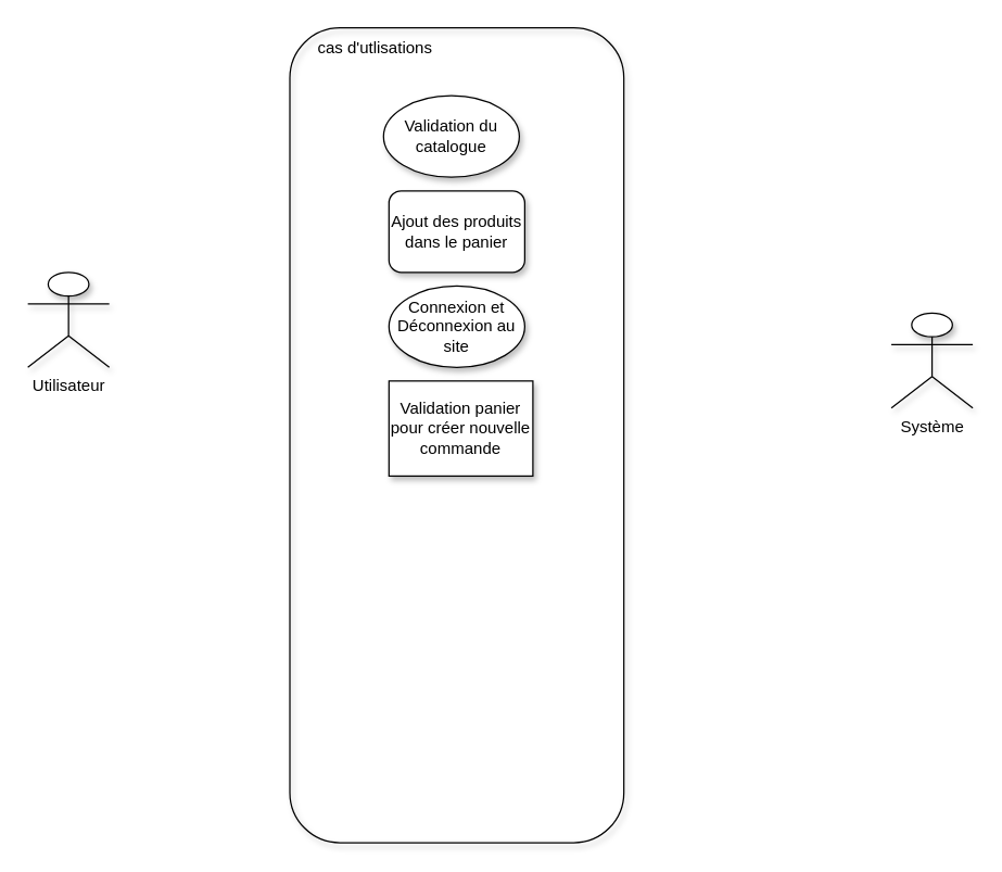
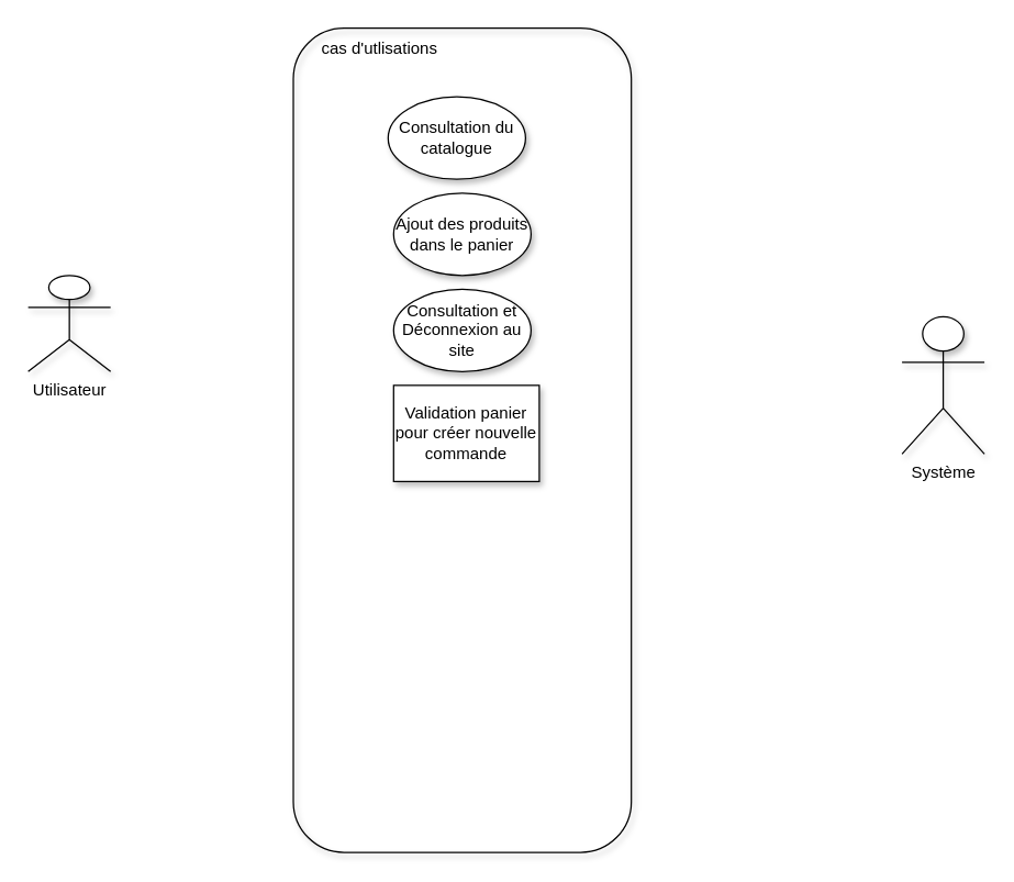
  <mxCell id="0" />
  <mxCell id="1" parent="0" />
  <mxCell id="2" value="Utilisateur&lt;br&gt;&lt;br&gt;" style="shape=umlActor;verticalLabelPosition=bottom;verticalAlign=top;html=1;outlineConnect=0;shadow=1;sketch=0;" parent="1" vertex="1"><mxGeometry x="20" y="200" width="60" height="70" as="geometry" /></mxCell>
- <mxCell id="3" value="Validation du catalogue" style="ellipse;whiteSpace=wrap;html=1;sketch=0;shadow=1;" parent="1" vertex="1"><mxGeometry x="282" y="70" width="100" height="60" as="geometry" /></mxCell>
+ <mxCell id="3" value="Consultation du catalogue" style="ellipse;whiteSpace=wrap;html=1;sketch=0;shadow=1;" parent="1" vertex="1"><mxGeometry x="282" y="70" width="100" height="60" as="geometry" /></mxCell>
  <mxCell id="4" value="Validation panier pour créer nouvelle commande" style="whiteSpace=wrap;html=1;shadow=1;sketch=0;rounded=0;" parent="1" vertex="1"><mxGeometry x="286" y="280" width="106" height="70" as="geometry" /></mxCell>
  <mxCell id="5" style="edgeStyle=orthogonalEdgeStyle;rounded=0;orthogonalLoop=1;jettySize=auto;html=1;exitX=0.5;exitY=1;exitDx=0;exitDy=0;shadow=1;sketch=0;" parent="1" edge="1"><mxGeometry relative="1" as="geometry"><mxPoint x="205" y="530" as="sourcePoint" /><mxPoint x="205" y="530" as="targetPoint" /></mxGeometry></mxCell>
- <mxCell id="6" value="Système" style="shape=umlActor;verticalLabelPosition=bottom;verticalAlign=top;html=1;outlineConnect=0;shadow=1;sketch=0;" parent="1" vertex="1"><mxGeometry x="656" y="230" width="60" height="70" as="geometry" /></mxCell>
- <mxCell id="7" value="Ajout des produits dans le panier" style="whiteSpace=wrap;html=1;shadow=1;sketch=0;rounded=1;" parent="1" vertex="1"><mxGeometry x="286" y="140" width="100" height="60" as="geometry" /></mxCell>
- <mxCell id="8" value="Connexion et Déconnexion au site" style="ellipse;whiteSpace=wrap;html=1;shadow=1;sketch=0;" parent="1" vertex="1"><mxGeometry x="286" y="210" width="100" height="60" as="geometry" /></mxCell>
+ <mxCell id="6" value="Système" style="shape=umlActor;verticalLabelPosition=bottom;verticalAlign=top;html=1;outlineConnect=0;shadow=1;sketch=0;" parent="1" vertex="1"><mxGeometry x="656" y="230" width="60" height="100" as="geometry" /></mxCell>
+ <mxCell id="7" value="Ajout des produits dans le panier" style="ellipse;whiteSpace=wrap;html=1;shadow=1;sketch=0;" parent="1" vertex="1"><mxGeometry x="286" y="140" width="100" height="60" as="geometry" /></mxCell>
+ <mxCell id="8" value="Consultation et Déconnexion au site" style="ellipse;whiteSpace=wrap;html=1;shadow=1;sketch=0;" parent="1" vertex="1"><mxGeometry x="286" y="210" width="100" height="60" as="geometry" /></mxCell>
  <mxCell id="9" value="" style="rounded=1;whiteSpace=wrap;html=1;shadow=1;sketch=0;fillColor=none;gradientColor=default;" vertex="1" parent="1"><mxGeometry x="213" width="246" height="600" as="geometry" y="20" /></mxCell>
  <mxCell id="10" value="cas d'utlisations" style="text;html=1;strokeColor=none;fillColor=none;align=center;verticalAlign=middle;whiteSpace=wrap;rounded=0;shadow=1;sketch=0;" vertex="1" parent="1"><mxGeometry x="226" width="100" height="30" as="geometry" y="20" /></mxCell>
